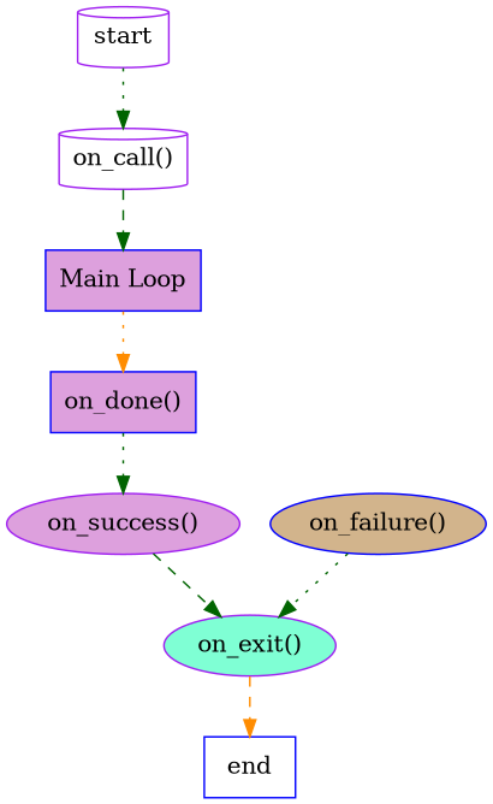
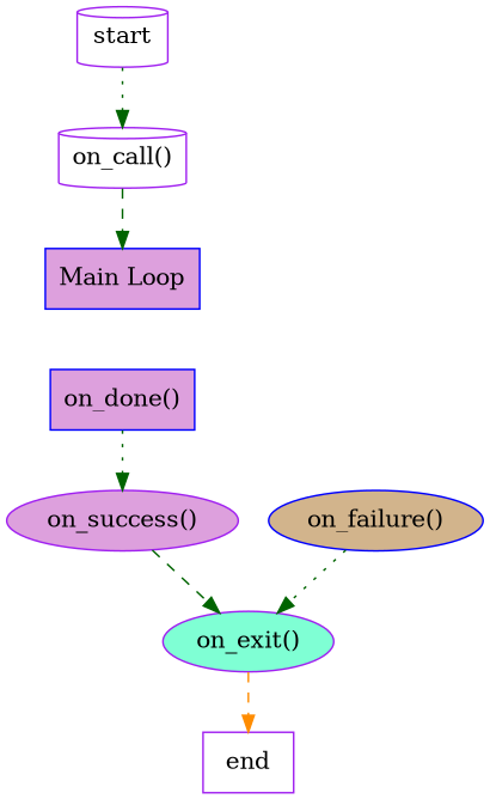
  digraph {
    node [color=purple fillcolor=white shape=box style=filled]
    edge [color=darkgreen style=dotted]
    start [shape=cylinder]
    n2 [label="on_call()" shape=cylinder]
    n3 [color=blue fillcolor=plum label="Main Loop"]
-   end [color=blue]
+   end
    n5 [color=blue fillcolor=plum label="on_done()"]
    n6 [fillcolor=plum label="on_success()" shape=ellipse]
    n7 [fillcolor=aquamarine label="on_exit()" shape=ellipse]
    n8 [color=blue fillcolor=tan label="on_failure()" shape=ellipse]
    start -> n2
    n2 -> n3 [style=dashed]
-   n3 -> n5 [color=darkorange]
    n5 -> n6
    n6 -> n7 [style=dashed]
    n7 -> end [color=darkorange style=dashed]
    n8 -> n7
  }
